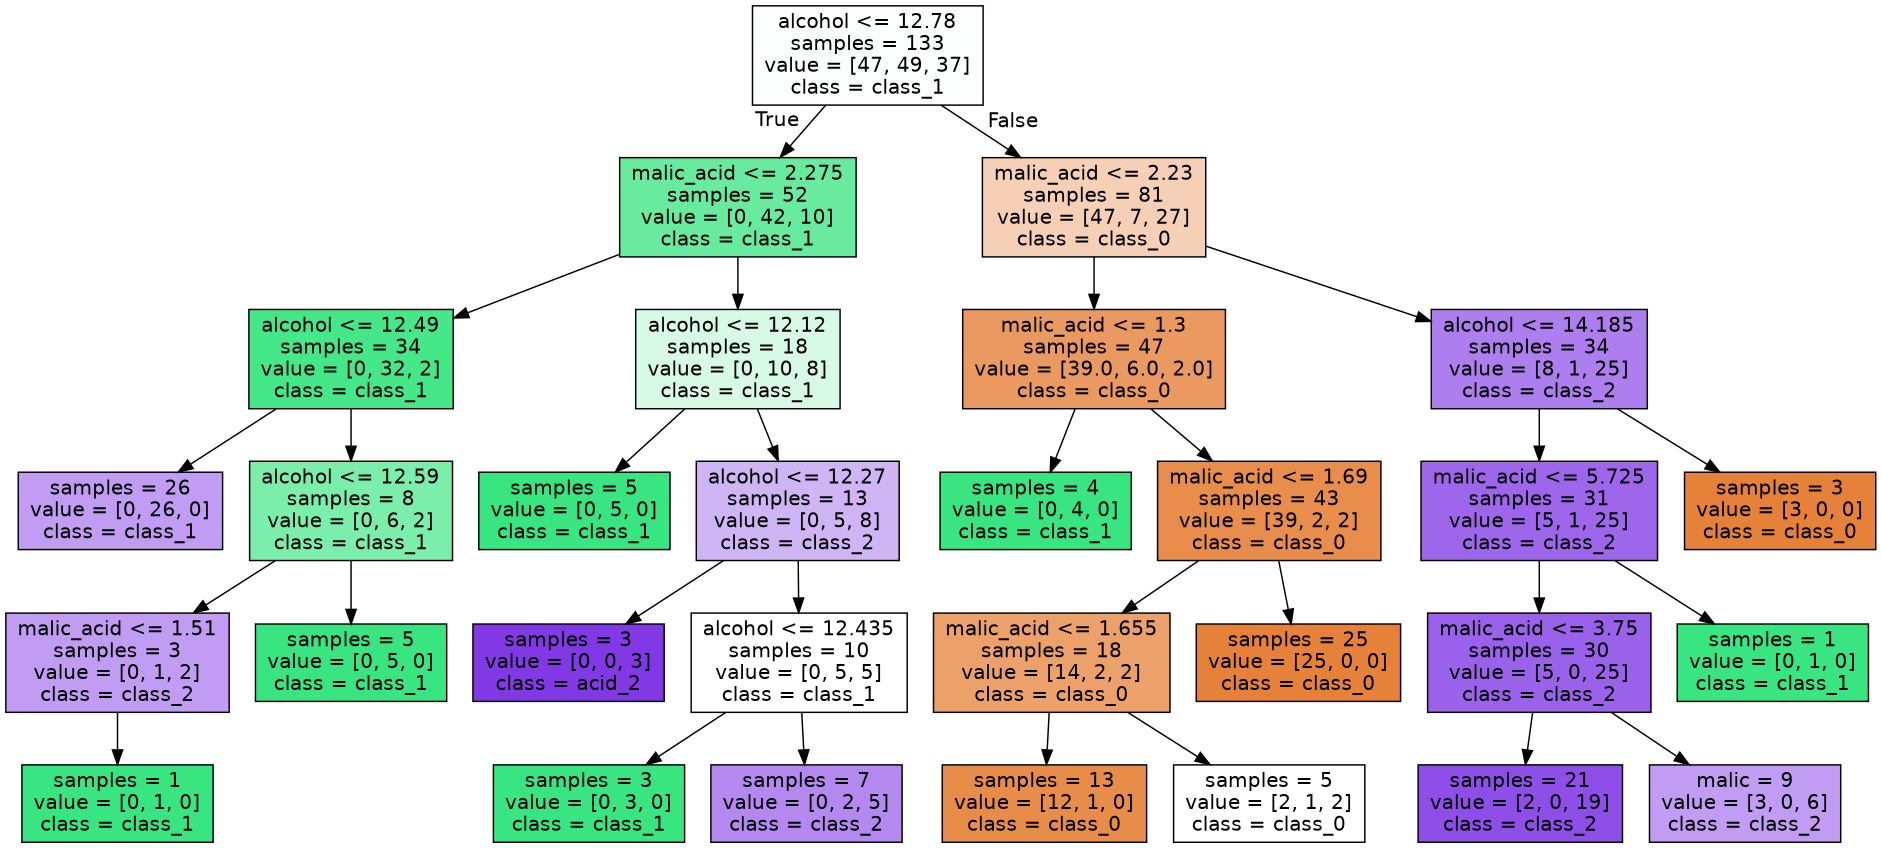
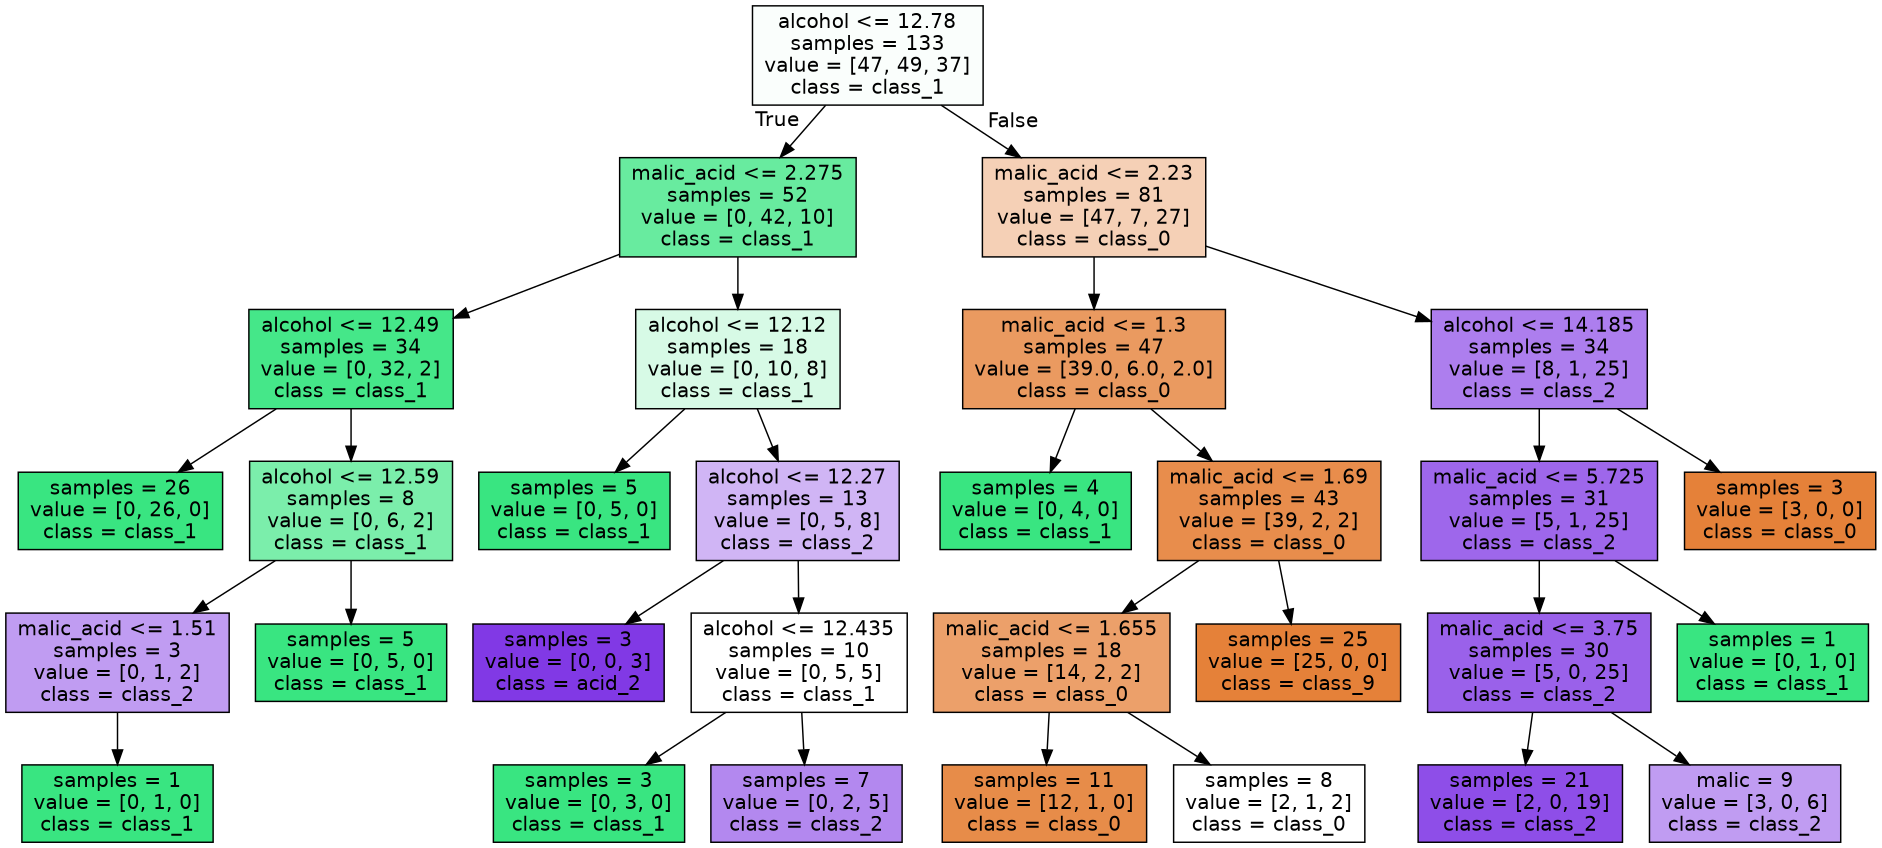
  digraph {
    node [color=black fillcolor="#39e581" fontname=helvetica shape=box style=filled]
    edge [fontname=helvetica]
    n1 [fillcolor="#fafefc" label="alcohol <= 12.78\nsamples = 133\nvalue = [47, 49, 37]\nclass = class_1"]
    n2 [fillcolor="#68eb9f" label="malic_acid <= 2.275\nsamples = 52\nvalue = [0, 42, 10]\nclass = class_1"]
    n3 [fillcolor="#f5d0b6" label="malic_acid <= 2.23\nsamples = 81\nvalue = [47, 7, 27]\nclass = class_0"]
    n4 [fillcolor="#45e789" label="alcohol <= 12.49\nsamples = 34\nvalue = [0, 32, 2]\nclass = class_1"]
    n5 [fillcolor="#d7fae6" label="alcohol <= 12.12\nsamples = 18\nvalue = [0, 10, 8]\nclass = class_1"]
    n6 [fillcolor="#ea9a60" label="malic_acid <= 1.3\nsamples = 47\nvalue = [39.0, 6.0, 2.0]\nclass = class_0"]
    n7 [fillcolor="#ad7eee" label="alcohol <= 14.185\nsamples = 34\nvalue = [8, 1, 25]\nclass = class_2"]
-   n8 [fillcolor="#c09cf2" label="samples = 26\nvalue = [0, 26, 0]\nclass = class_1"]
+   n8 [label="samples = 26\nvalue = [0, 26, 0]\nclass = class_1"]
    n9 [fillcolor="#7beeab" label="alcohol <= 12.59\nsamples = 8\nvalue = [0, 6, 2]\nclass = class_1"]
    n10 [label="samples = 5\nvalue = [0, 5, 0]\nclass = class_1"]
    n11 [fillcolor="#d0b5f5" label="alcohol <= 12.27\nsamples = 13\nvalue = [0, 5, 8]\nclass = class_2"]
    n12 [fillcolor="#c09cf2" label="malic_acid <= 1.51\nsamples = 3\nvalue = [0, 1, 2]\nclass = class_2"]
    n13 [label="samples = 5\nvalue = [0, 5, 0]\nclass = class_1"]
    n14 [label="samples = 1\nvalue = [0, 1, 0]\nclass = class_1"]
    n15 [fillcolor="#8139e5" label="samples = 3\nvalue = [0, 0, 3]\nclass = acid_2"]
    n16 [fillcolor="#ffffff" label="alcohol <= 12.435\nsamples = 10\nvalue = [0, 5, 5]\nclass = class_1"]
    n17 [label="samples = 3\nvalue = [0, 3, 0]\nclass = class_1"]
    n18 [fillcolor="#b388ef" label="samples = 7\nvalue = [0, 2, 5]\nclass = class_2"]
    n19 [label="samples = 4\nvalue = [0, 4, 0]\nclass = class_1"]
    n20 [fillcolor="#e88d4c" label="malic_acid <= 1.69\nsamples = 43\nvalue = [39, 2, 2]\nclass = class_0"]
    n21 [fillcolor="#9e67eb" label="malic_acid <= 5.725\nsamples = 31\nvalue = [5, 1, 25]\nclass = class_2"]
    n22 [fillcolor="#e58139" label="samples = 3\nvalue = [3, 0, 0]\nclass = class_0"]
    n23 [fillcolor="#eca06a" label="malic_acid <= 1.655\nsamples = 18\nvalue = [14, 2, 2]\nclass = class_0"]
-   n24 [fillcolor="#e58139" label="samples = 25\nvalue = [25, 0, 0]\nclass = class_0"]
-   n25 [fillcolor="#e78c49" label="samples = 13\nvalue = [12, 1, 0]\nclass = class_0"]
-   n26 [fillcolor="#ffffff" label="samples = 5\nvalue = [2, 1, 2]\nclass = class_0"]
+   n24 [fillcolor="#e58139" label="samples = 25\nvalue = [25, 0, 0]\nclass = class_9"]
+   n25 [fillcolor="#e78c49" label="samples = 11\nvalue = [12, 1, 0]\nclass = class_0"]
+   n26 [fillcolor="#ffffff" label="samples = 8\nvalue = [2, 1, 2]\nclass = class_0"]
    n27 [fillcolor="#9a61ea" label="malic_acid <= 3.75\nsamples = 30\nvalue = [5, 0, 25]\nclass = class_2"]
    n28 [label="samples = 1\nvalue = [0, 1, 0]\nclass = class_1"]
    n29 [fillcolor="#8e4ee8" label="samples = 21\nvalue = [2, 0, 19]\nclass = class_2"]
    n30 [fillcolor="#c09cf2" label="malic = 9\nvalue = [3, 0, 6]\nclass = class_2"]
    n1 -> n2 [headlabel=True labelangle=45 labeldistance=2.5]
    n1 -> n3 [headlabel=False labelangle=-45 labeldistance=2.5]
    n2 -> n4
    n2 -> n5
    n3 -> n6
    n3 -> n7
    n4 -> n8
    n4 -> n9
    n5 -> n10
    n5 -> n11
    n6 -> n19
    n6 -> n20
    n7 -> n21
    n7 -> n22
    n9 -> n12
    n9 -> n13
    n11 -> n15
    n11 -> n16
    n12 -> n14
    n16 -> n17
    n16 -> n18
    n20 -> n23
    n20 -> n24
    n21 -> n27
    n21 -> n28
    n23 -> n25
    n23 -> n26
    n27 -> n29
    n27 -> n30
  }
